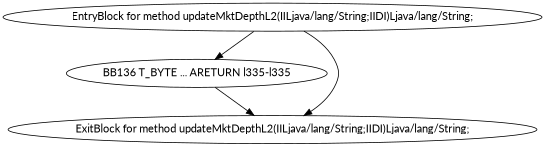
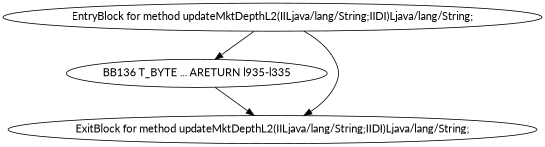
  digraph {
    fontname=Lato
    node [fontname=Lato]
    edge [fontname=Lato]
-   n1 [label="BB136 T_BYTE ... ARETURN l335-l335"]
+   n1 [label="BB136 T_BYTE ... ARETURN l935-l335"]
    n2 [label="ExitBlock for method updateMktDepthL2(IILjava/lang/String;IIDI)Ljava/lang/String;"]
    n3 [label="EntryBlock for method updateMktDepthL2(IILjava/lang/String;IIDI)Ljava/lang/String;"]
    n1 -> n2
    n3 -> n1
    n3 -> n2
  }
